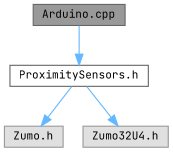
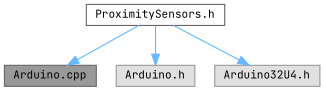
  digraph {
    fontname="JetBrains Mono"
    node [color=grey60 fillcolor="#E0E0E0" fontname="JetBrains Mono" fontsize=10 shape=box style=filled]
    edge [color=steelblue1 fontname="JetBrains Mono" fontsize=10 labelfontname=Helvetica labelfontsize=10 style=solid]
    n1 [color=gray40 fillcolor=grey60 fontcolor=black height=0.2 label="Arduino.cpp" width=0.4]
    n2 [color=grey40 fillcolor=white height=0.2 label="ProximitySensors.h" width=0.4]
-   n3 [height=0.2 label="Zumo.h" width=0.4]
-   n4 [height=0.2 label="Zumo32U4.h" width=0.4]
-   n1 -> n2
+   n3 [height=0.2 label="Arduino.h" width=0.4]
+   n4 [height=0.2 label="Arduino32U4.h" width=0.4]
+   n2 -> n1
    n2 -> n3
    n2 -> n4
  }
